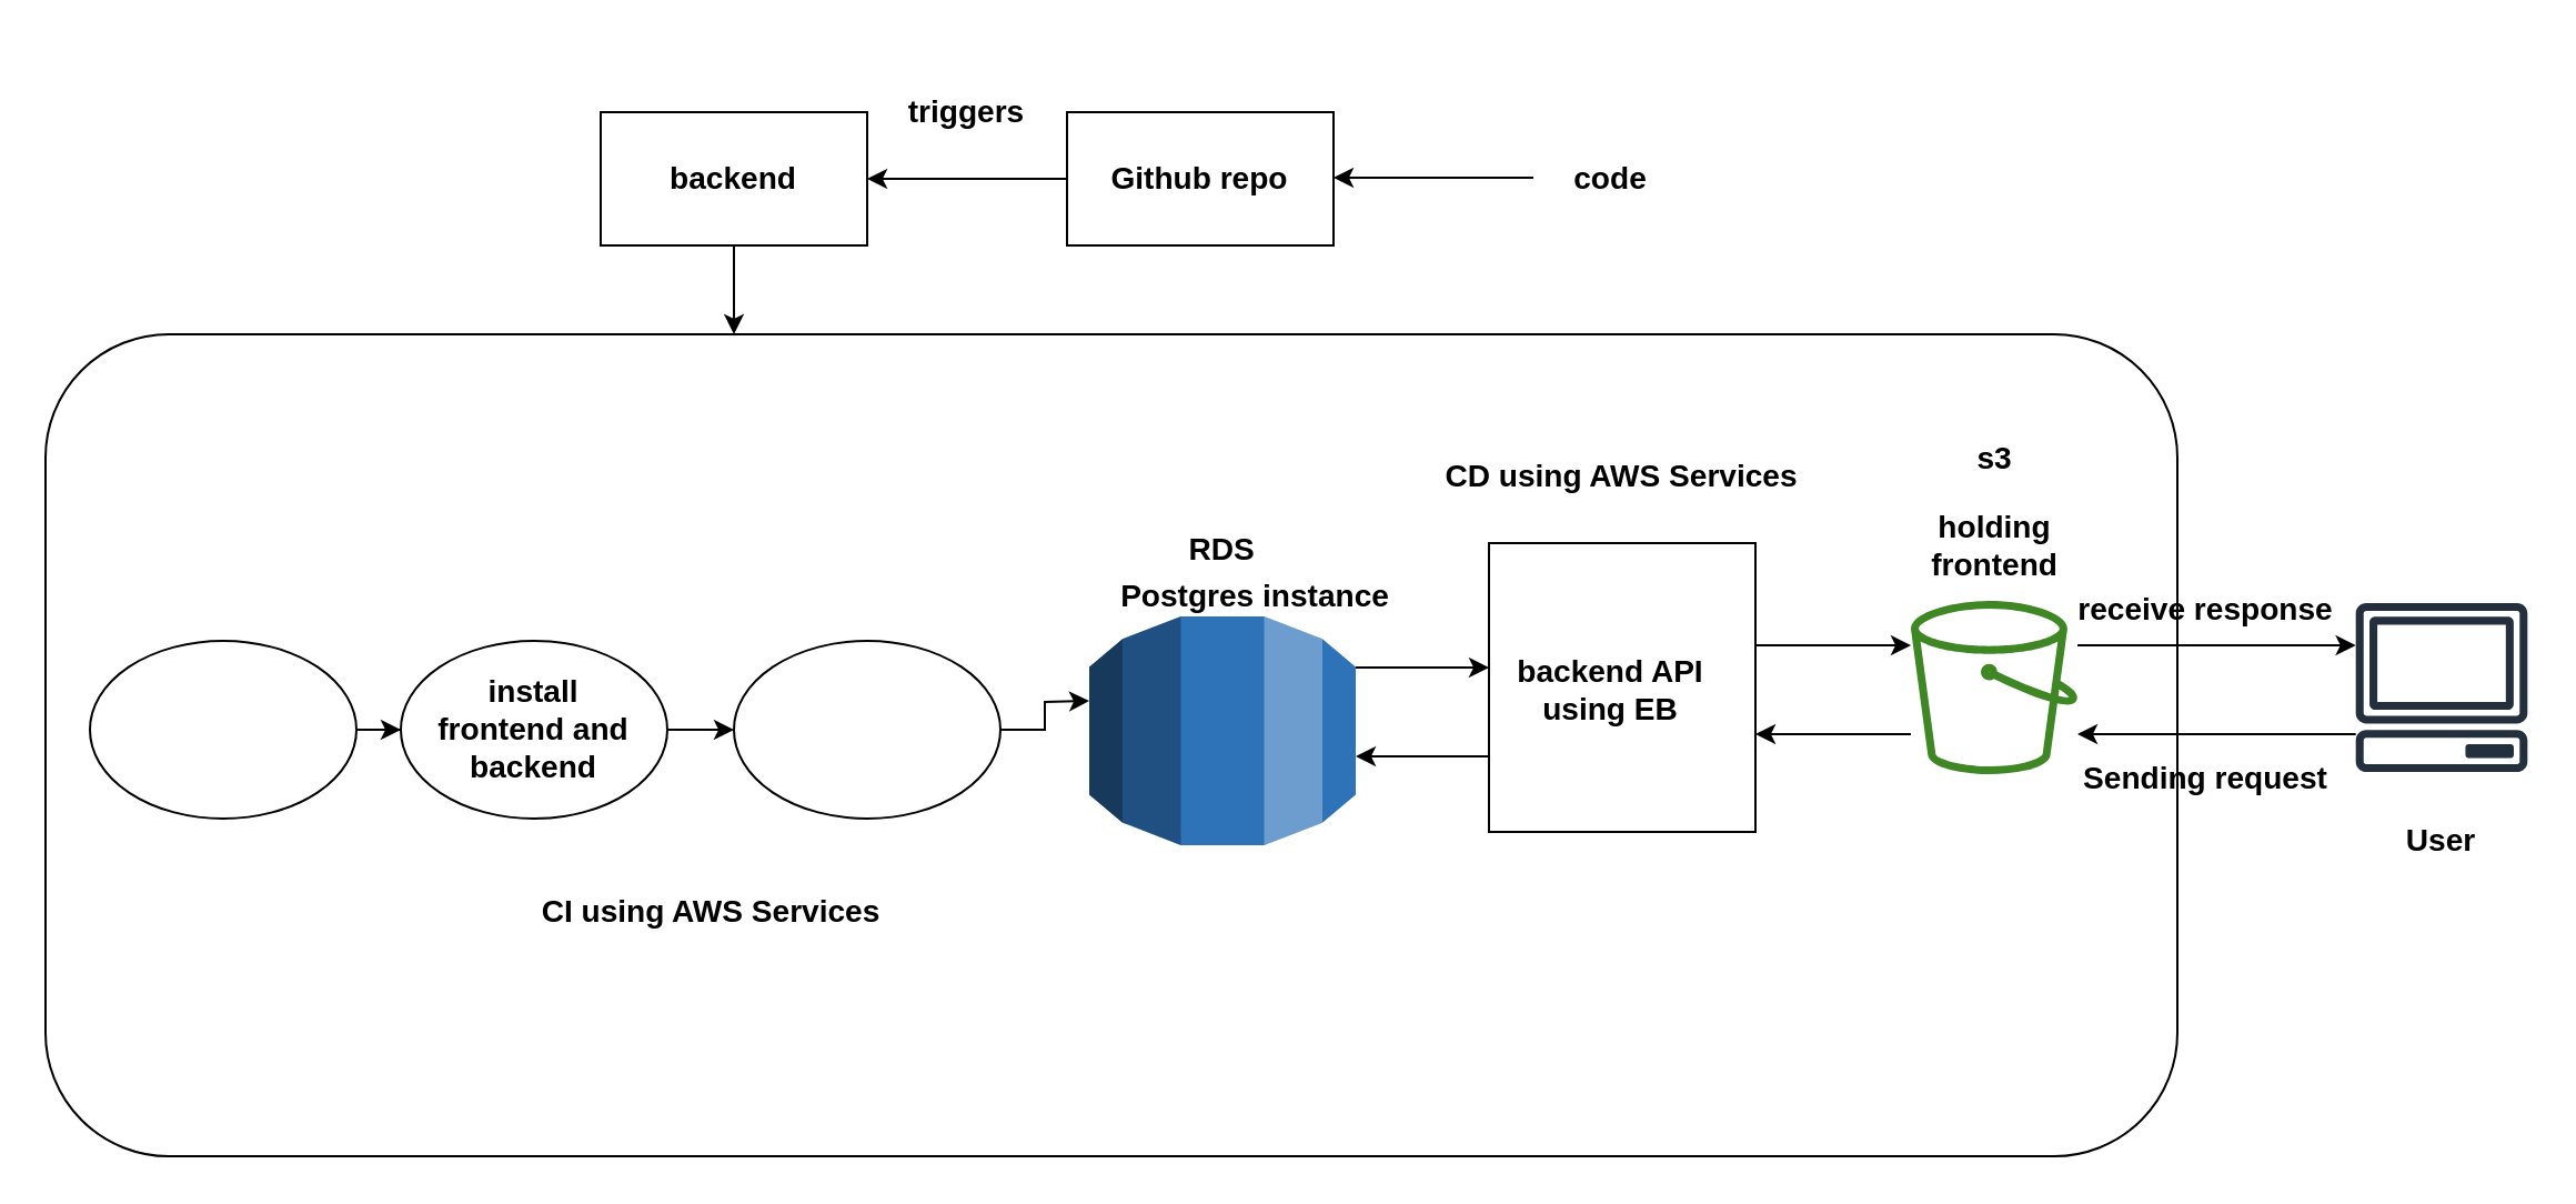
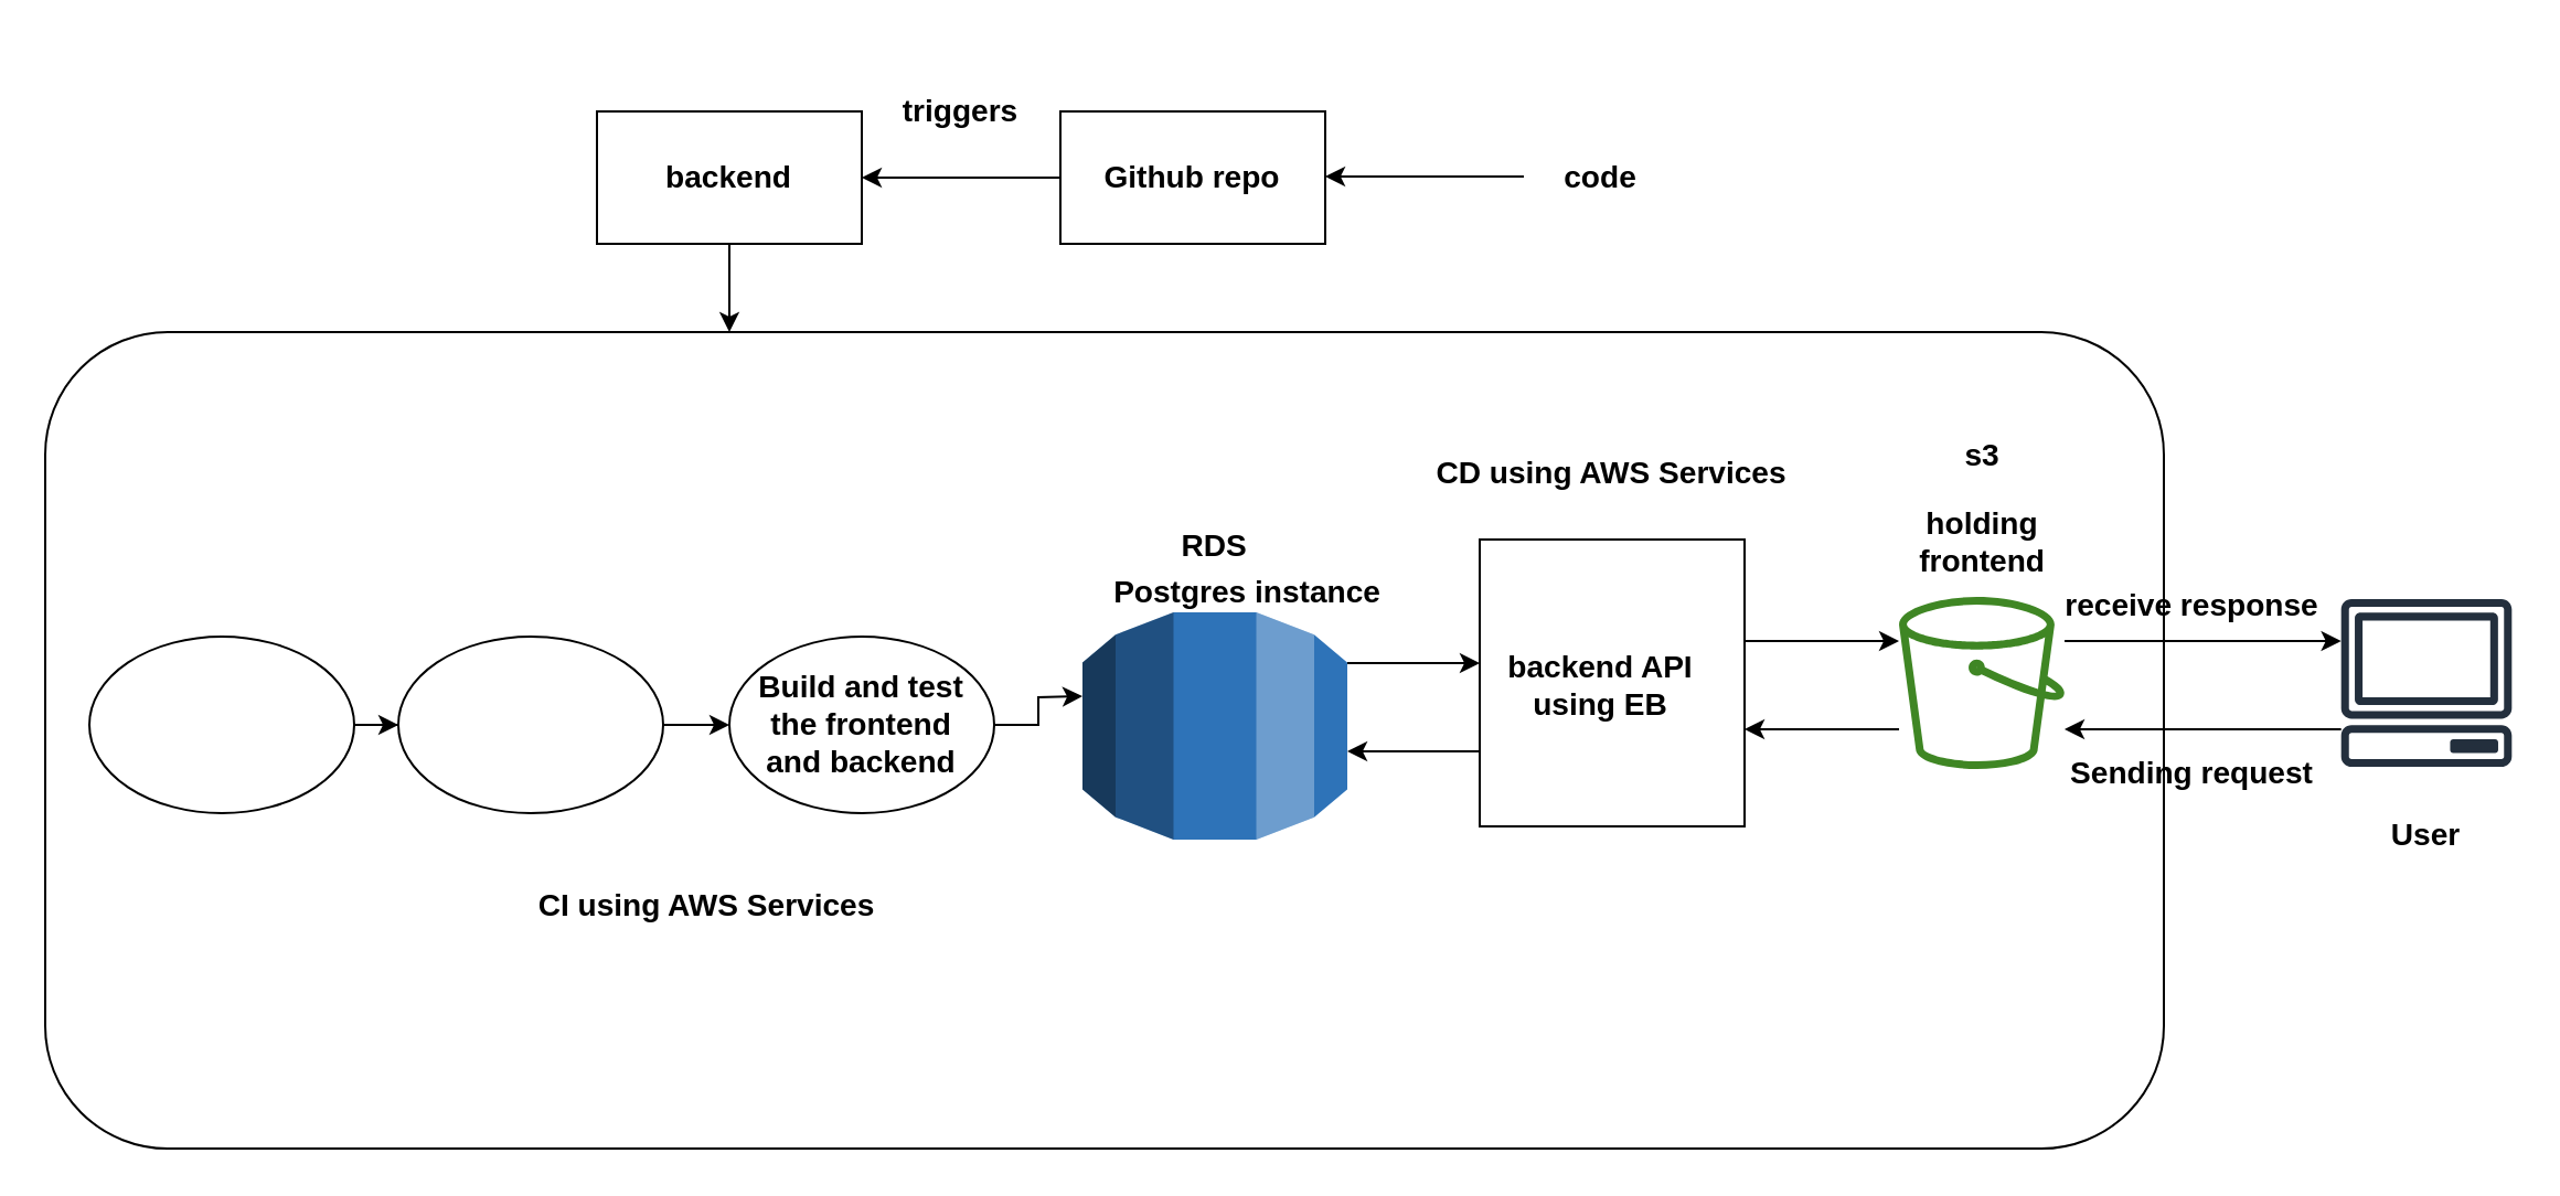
  <mxCell id="0" />
  <mxCell id="1" parent="0" />
  <mxCell id="2" value="" style="rounded=1;whiteSpace=wrap;html=1;fontSize=16;" parent="1" vertex="1"><mxGeometry x="20" y="150" width="960" height="370" as="geometry" /></mxCell>
  <mxCell id="3" value="" style="rounded=0;whiteSpace=wrap;html=1;" vertex="1" parent="1"><mxGeometry x="480" y="50" width="120" height="60" as="geometry" /></mxCell>
  <mxCell id="4" value="" style="rounded=0;whiteSpace=wrap;html=1;" vertex="1" parent="1"><mxGeometry x="270" y="50" width="120" height="60" as="geometry" /></mxCell>
  <mxCell id="5" value="" style="edgeStyle=orthogonalEdgeStyle;rounded=0;orthogonalLoop=1;jettySize=auto;html=1;" edge="1" parent="1" target="8"><mxGeometry relative="1" as="geometry"><mxPoint x="610" y="300" as="sourcePoint" /><Array as="points"><mxPoint x="660" y="300" /><mxPoint x="660" y="300" /></Array></mxGeometry></mxCell>
  <mxCell id="6" value="" style="edgeStyle=orthogonalEdgeStyle;rounded=0;orthogonalLoop=1;jettySize=auto;html=1;" edge="1" parent="1" source="8" target="13"><mxGeometry relative="1" as="geometry"><Array as="points"><mxPoint x="830" y="290" /><mxPoint x="830" y="290" /></Array></mxGeometry></mxCell>
  <mxCell id="7" value="" style="edgeStyle=orthogonalEdgeStyle;rounded=0;orthogonalLoop=1;jettySize=auto;html=1;" edge="1" parent="1" source="8"><mxGeometry relative="1" as="geometry"><mxPoint x="610" y="340" as="targetPoint" /><Array as="points"><mxPoint x="640" y="340" /><mxPoint x="640" y="340" /></Array></mxGeometry></mxCell>
  <mxCell id="8" value="" style="rounded=0;whiteSpace=wrap;html=1;" vertex="1" parent="1"><mxGeometry x="670" y="244" width="120" height="130" as="geometry" /></mxCell>
  <mxCell id="9" value="" style="edgeStyle=orthogonalEdgeStyle;rounded=0;orthogonalLoop=1;jettySize=auto;html=1;" edge="1" parent="1" source="10" target="13"><mxGeometry relative="1" as="geometry"><Array as="points"><mxPoint x="990" y="330" /><mxPoint x="990" y="330" /></Array></mxGeometry></mxCell>
  <mxCell id="10" value="" style="sketch=0;outlineConnect=0;fontColor=#232F3E;gradientColor=none;fillColor=#232F3D;strokeColor=none;dashed=0;verticalLabelPosition=bottom;verticalAlign=top;align=center;html=1;fontSize=12;fontStyle=0;aspect=fixed;pointerEvents=1;shape=mxgraph.aws4.client;" vertex="1" parent="1"><mxGeometry x="1060" y="271" width="78" height="76" as="geometry" /></mxCell>
  <mxCell id="11" value="" style="edgeStyle=orthogonalEdgeStyle;rounded=0;orthogonalLoop=1;jettySize=auto;html=1;" edge="1" parent="1" source="13" target="10"><mxGeometry relative="1" as="geometry"><Array as="points"><mxPoint x="990" y="290" /><mxPoint x="990" y="290" /></Array></mxGeometry></mxCell>
  <mxCell id="12" value="" style="edgeStyle=orthogonalEdgeStyle;rounded=0;orthogonalLoop=1;jettySize=auto;html=1;" edge="1" parent="1" source="13" target="8"><mxGeometry relative="1" as="geometry"><Array as="points"><mxPoint x="820" y="330" /><mxPoint x="820" y="330" /></Array></mxGeometry></mxCell>
  <mxCell id="13" value="" style="sketch=0;outlineConnect=0;fontColor=#232F3E;gradientColor=none;fillColor=#3F8624;strokeColor=none;dashed=0;verticalLabelPosition=bottom;verticalAlign=top;align=center;html=1;fontSize=12;fontStyle=0;aspect=fixed;pointerEvents=1;shape=mxgraph.aws4.bucket;" vertex="1" parent="1"><mxGeometry x="860" y="270" width="75" height="78" as="geometry" /></mxCell>
  <mxCell id="14" value="" style="edgeStyle=orthogonalEdgeStyle;rounded=0;orthogonalLoop=1;jettySize=auto;html=1;" edge="1" parent="1" source="15"><mxGeometry relative="1" as="geometry"><mxPoint x="490" y="315" as="targetPoint" /></mxGeometry></mxCell>
  <mxCell id="15" value="" style="ellipse;whiteSpace=wrap;html=1;" vertex="1" parent="1"><mxGeometry x="330" y="288" width="120" height="80" as="geometry" /></mxCell>
  <mxCell id="16" value="" style="edgeStyle=orthogonalEdgeStyle;rounded=0;orthogonalLoop=1;jettySize=auto;html=1;" edge="1" parent="1" source="17" target="19"><mxGeometry relative="1" as="geometry" /></mxCell>
  <mxCell id="17" value="" style="ellipse;whiteSpace=wrap;html=1;" vertex="1" parent="1"><mxGeometry x="40" y="288" width="120" height="80" as="geometry" /></mxCell>
  <mxCell id="18" value="" style="edgeStyle=orthogonalEdgeStyle;rounded=0;orthogonalLoop=1;jettySize=auto;html=1;" edge="1" parent="1" source="19" target="15"><mxGeometry relative="1" as="geometry" /></mxCell>
  <mxCell id="19" value="" style="ellipse;whiteSpace=wrap;html=1;" vertex="1" parent="1"><mxGeometry x="180" y="288" width="120" height="80" as="geometry" /></mxCell>
  <mxCell id="20" value="" style="endArrow=classic;html=1;rounded=0;" edge="1" parent="1"><mxGeometry width="50" height="50" relative="1" as="geometry"><mxPoint x="690" y="79.5" as="sourcePoint" /><mxPoint x="600" y="79.5" as="targetPoint" /><Array as="points"><mxPoint x="600" y="79.5" /></Array></mxGeometry></mxCell>
- <mxCell id="21" value="&lt;h3 style=&quot;line-height: 1.2;&quot;&gt;install frontend and backend&lt;/h3&gt;" style="text;html=1;strokeColor=none;fillColor=none;align=center;verticalAlign=middle;whiteSpace=wrap;rounded=0;" vertex="1" parent="1"><mxGeometry x="195" y="298" width="90" height="60" as="geometry" /></mxCell>
  <mxCell id="22" value="&lt;h3 style=&quot;line-height: 1.2;&quot;&gt;Github repo&lt;/h3&gt;" style="text;html=1;strokeColor=none;fillColor=none;align=center;verticalAlign=middle;whiteSpace=wrap;rounded=0;" vertex="1" parent="1"><mxGeometry x="420" y="50" width="240" height="60" as="geometry" /></mxCell>
+ <mxCell id="23" value="&lt;h3 style=&quot;line-height: 1.2;&quot;&gt;Build and test the frontend and backend&lt;/h3&gt;" style="text;html=1;strokeColor=none;fillColor=none;align=center;verticalAlign=middle;whiteSpace=wrap;rounded=0;" vertex="1" parent="1"><mxGeometry x="335" y="298" width="110" height="60" as="geometry" /></mxCell>
  <mxCell id="24" value="" style="edgeStyle=orthogonalEdgeStyle;rounded=0;orthogonalLoop=1;jettySize=auto;html=1;" edge="1" parent="1" source="25" target="2"><mxGeometry relative="1" as="geometry"><Array as="points"><mxPoint x="330" y="140" /><mxPoint x="330" y="140" /></Array></mxGeometry></mxCell>
  <mxCell id="25" value="&lt;h3 style=&quot;line-height: 1.2;&quot;&gt;backend&lt;/h3&gt;" style="text;html=1;strokeColor=none;fillColor=none;align=center;verticalAlign=middle;whiteSpace=wrap;rounded=0;" vertex="1" parent="1"><mxGeometry x="210" y="50" width="240" height="60" as="geometry" /></mxCell>
  <mxCell id="26" value="&lt;h3 style=&quot;line-height: 1.2;&quot;&gt;code&lt;/h3&gt;" style="text;html=1;strokeColor=none;fillColor=none;align=center;verticalAlign=middle;whiteSpace=wrap;rounded=0;" vertex="1" parent="1"><mxGeometry x="700" y="50" width="50" height="60" as="geometry" /></mxCell>
  <mxCell id="27" value="" style="endArrow=classic;html=1;rounded=0;" edge="1" parent="1"><mxGeometry width="50" height="50" relative="1" as="geometry"><mxPoint x="480" y="80" as="sourcePoint" /><mxPoint x="390" y="80" as="targetPoint" /><Array as="points"><mxPoint x="390" y="80" /></Array></mxGeometry></mxCell>
  <mxCell id="28" value="&lt;h3 style=&quot;line-height: 1.2;&quot;&gt;s3&lt;/h3&gt;&lt;h3&gt;holding frontend&lt;/h3&gt;" style="text;html=1;strokeColor=none;fillColor=none;align=center;verticalAlign=middle;whiteSpace=wrap;rounded=0;" vertex="1" parent="1"><mxGeometry x="872.5" y="200" width="50" height="60" as="geometry" /></mxCell>
  <mxCell id="29" value="&lt;h3 style=&quot;line-height: 1.2;&quot;&gt;RDS&lt;/h3&gt;" style="text;html=1;strokeColor=none;fillColor=none;align=center;verticalAlign=middle;whiteSpace=wrap;rounded=0;" vertex="1" parent="1"><mxGeometry x="525" y="217" width="50" height="60" as="geometry" /></mxCell>
  <mxCell id="30" value="&lt;h3 style=&quot;line-height: 1.2;&quot;&gt;triggers&lt;/h3&gt;" style="text;html=1;strokeColor=none;fillColor=none;align=center;verticalAlign=middle;whiteSpace=wrap;rounded=0;" vertex="1" parent="1"><mxGeometry x="410" y="20" width="50" height="60" as="geometry" /></mxCell>
  <mxCell id="31" value="" style="outlineConnect=0;dashed=0;verticalLabelPosition=bottom;verticalAlign=top;align=center;html=1;shape=mxgraph.aws3.rds;fillColor=#2E73B8;gradientColor=none;" vertex="1" parent="1"><mxGeometry x="490" y="277" width="120" height="103" as="geometry" /></mxCell>
  <mxCell id="32" value="&lt;h3 style=&quot;line-height: 1.2;&quot;&gt;Postgres instance&lt;/h3&gt;" style="text;html=1;strokeColor=none;fillColor=none;align=center;verticalAlign=middle;whiteSpace=wrap;rounded=0;" vertex="1" parent="1"><mxGeometry x="445" y="238" width="240" height="60" as="geometry" /></mxCell>
  <mxCell id="33" value="&lt;h3 style=&quot;line-height: 1.2;&quot;&gt;CI using AWS Services&lt;/h3&gt;" style="text;html=1;strokeColor=none;fillColor=none;align=center;verticalAlign=middle;whiteSpace=wrap;rounded=0;" vertex="1" parent="1"><mxGeometry x="200" y="380" width="240" height="60" as="geometry" /></mxCell>
  <mxCell id="34" value="&lt;h3 style=&quot;line-height: 1.2;&quot;&gt;Sending request&lt;/h3&gt;" style="text;html=1;strokeColor=none;fillColor=none;align=center;verticalAlign=middle;whiteSpace=wrap;rounded=0;" vertex="1" parent="1"><mxGeometry x="872.5" y="320" width="240" height="60" as="geometry" /></mxCell>
  <mxCell id="35" value="&lt;h3 style=&quot;line-height: 1.2;&quot;&gt;receive response&lt;/h3&gt;" style="text;html=1;strokeColor=none;fillColor=none;align=center;verticalAlign=middle;whiteSpace=wrap;rounded=0;" vertex="1" parent="1"><mxGeometry x="872.5" y="244" width="240" height="60" as="geometry" /></mxCell>
  <mxCell id="36" value="&lt;h3 style=&quot;line-height: 1.2;&quot;&gt;backend API using EB&lt;/h3&gt;" style="text;html=1;strokeColor=none;fillColor=none;align=center;verticalAlign=middle;whiteSpace=wrap;rounded=0;" vertex="1" parent="1"><mxGeometry x="670" y="280" width="110" height="60" as="geometry" /></mxCell>
  <mxCell id="37" value="&lt;h3 style=&quot;line-height: 1.2;&quot;&gt;User&lt;/h3&gt;" style="text;html=1;strokeColor=none;fillColor=none;align=center;verticalAlign=middle;whiteSpace=wrap;rounded=0;" vertex="1" parent="1"><mxGeometry x="1074" y="348" width="50" height="60" as="geometry" /></mxCell>
  <mxCell id="38" value="&lt;h3 style=&quot;line-height: 1.2;&quot;&gt;CD using AWS Services&lt;/h3&gt;" style="text;html=1;strokeColor=none;fillColor=none;align=center;verticalAlign=middle;whiteSpace=wrap;rounded=0;" vertex="1" parent="1"><mxGeometry x="610" y="184" width="240" height="60" as="geometry" /></mxCell>
